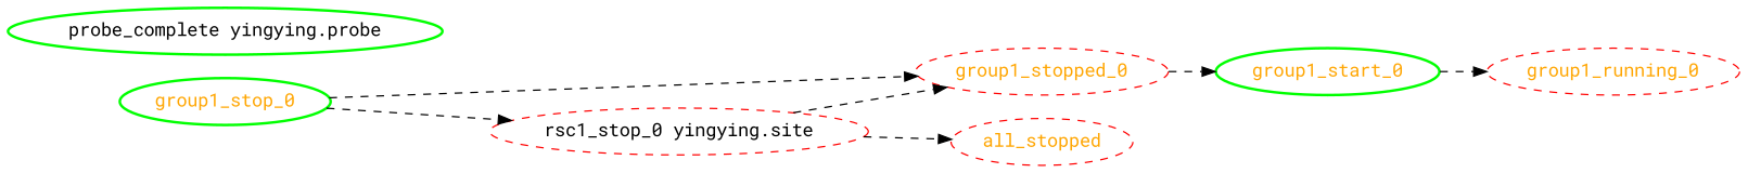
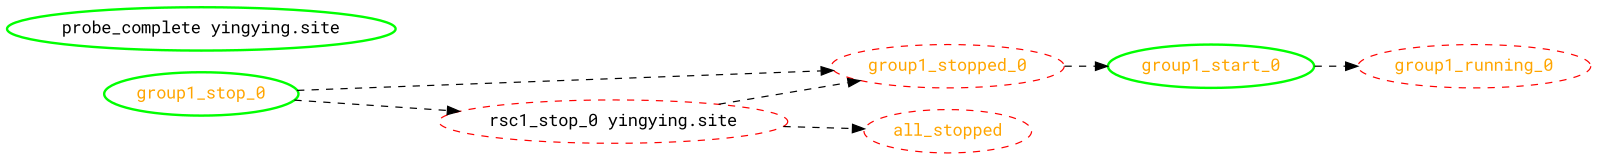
  digraph {
    rankdir=LR
    fontname="Roboto Mono"
    node [color=red fontcolor=orange style=dashed fontname="Roboto Mono"]
    edge [style=dashed fontname="Roboto Mono"]
    all_stopped
    group1_running_0
    group1_start_0 [color=green style=bold]
    group1_stop_0 [color=green style=bold]
    group1_stopped_0
    "rsc1_stop_0 yingying.site" [fontcolor=black]
-   "probe_complete yingying.site" [color=green fontcolor=black style=bold label="probe_complete yingying.probe"]
+   "probe_complete yingying.site" [color=green fontcolor=black style=bold]
    group1_start_0 -> group1_running_0
    group1_stop_0 -> group1_stopped_0
    group1_stop_0 -> "rsc1_stop_0 yingying.site"
    group1_stopped_0 -> group1_start_0
    "rsc1_stop_0 yingying.site" -> all_stopped
    "rsc1_stop_0 yingying.site" -> group1_stopped_0
  }
